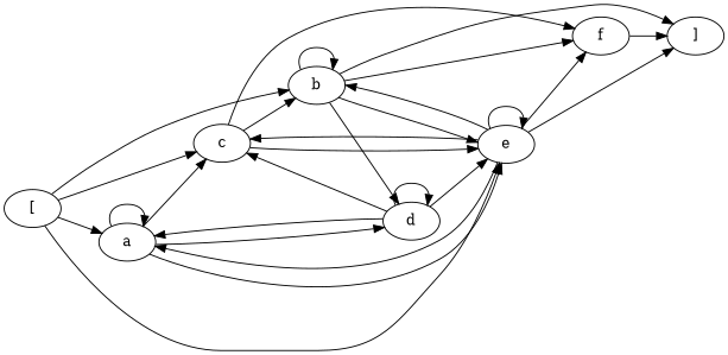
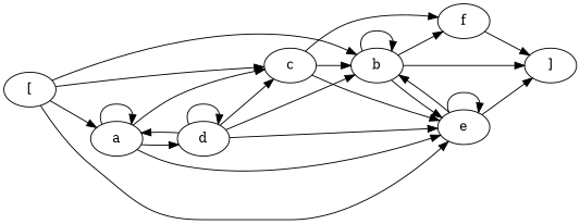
  digraph {
    rankdir=LR
    n1 [label="["]
    n2 [label=a]
    n3 [label=b]
    n4 [label=c]
    n5 [label=e]
    n6 [label=d]
    n7 [label=f]
    n8 [label="]"]
    n1 -> n2
    n1 -> n3
    n1 -> n4
    n1 -> n5
    n2 -> n2
    n2 -> n4
    n2 -> n5
    n2 -> n6
    n3 -> n3
    n3 -> n5
    n3 -> n7
    n3 -> n8
    n4 -> n3
    n4 -> n5
    n4 -> n7
-   n5 -> n2
    n5 -> n3
-   n5 -> n4
    n5 -> n5
-   n5 -> n7
    n5 -> n8
    n6 -> n2
-   n3 -> n6
+   n6 -> n3
    n6 -> n4
    n6 -> n5
    n6 -> n6
    n7 -> n8
  }
